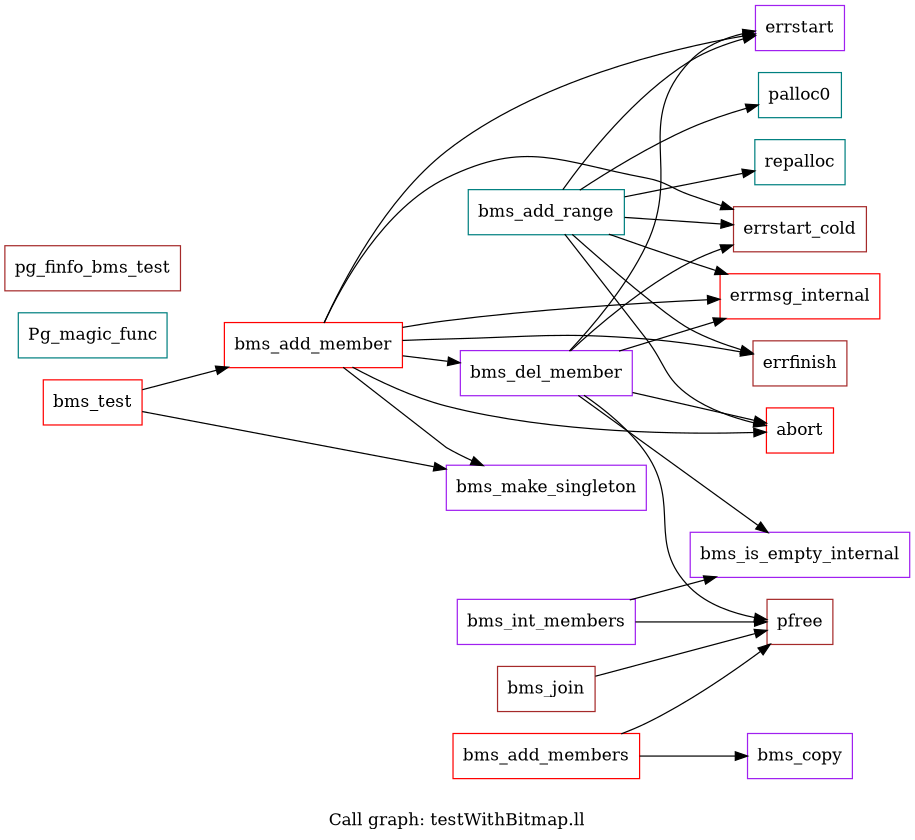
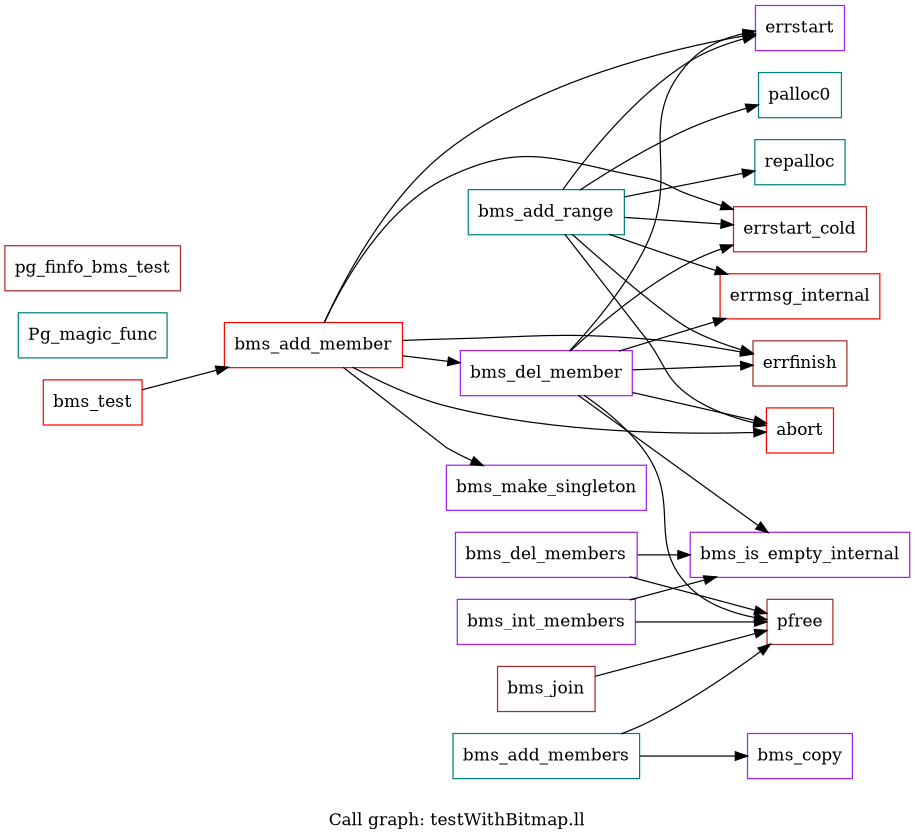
  digraph {
    label="Call graph: testWithBitmap.ll"
    rankdir=LR
    node [color=purple shape=record]
    n1 [label="{bms_del_member}"]
    n2 [color=brown label="{errstart_cold}"]
    n3 [label="{errstart}"]
    n4 [color=red label="{errmsg_internal}"]
    n5 [color=brown label="{errfinish}"]
    n6 [color=red label="{abort}"]
    n7 [label="{bms_is_empty_internal}"]
    n8 [color=brown label="{pfree}"]
-   n9 [color=red label="{bms_add_members}"]
+   n9 [color=teal label="{bms_add_members}"]
    n10 [label="{bms_copy}"]
    n11 [color=teal label="{bms_add_range}"]
    n12 [color=teal label="{palloc0}"]
    n13 [color=teal label="{repalloc}"]
    n14 [label="{bms_int_members}"]
+   n15 [label="{bms_del_members}"]
    n16 [color=brown label="{bms_join}"]
    n17 [color=red label="{bms_add_member}"]
    n18 [label="{bms_make_singleton}"]
    n19 [color=teal label="{Pg_magic_func}"]
    n20 [color=brown label="{pg_finfo_bms_test}"]
    n21 [color=red label="{bms_test}"]
    n1 -> n2
    n1 -> n3
    n1 -> n4
+   n1 -> n5
    n1 -> n6
    n1 -> n7
    n1 -> n8
    n9 -> n8
    n9 -> n10
    n11 -> n2
    n11 -> n3
    n11 -> n4
    n11 -> n5
    n11 -> n6
    n11 -> n12
    n11 -> n13
    n14 -> n7
    n14 -> n8
+   n15 -> n7
+   n15 -> n8
    n16 -> n8
    n17 -> n1
    n17 -> n2
    n17 -> n3
-   n17 -> n4
    n17 -> n5
    n17 -> n6
    n17 -> n18
    n21 -> n17
-   n21 -> n18
  }
